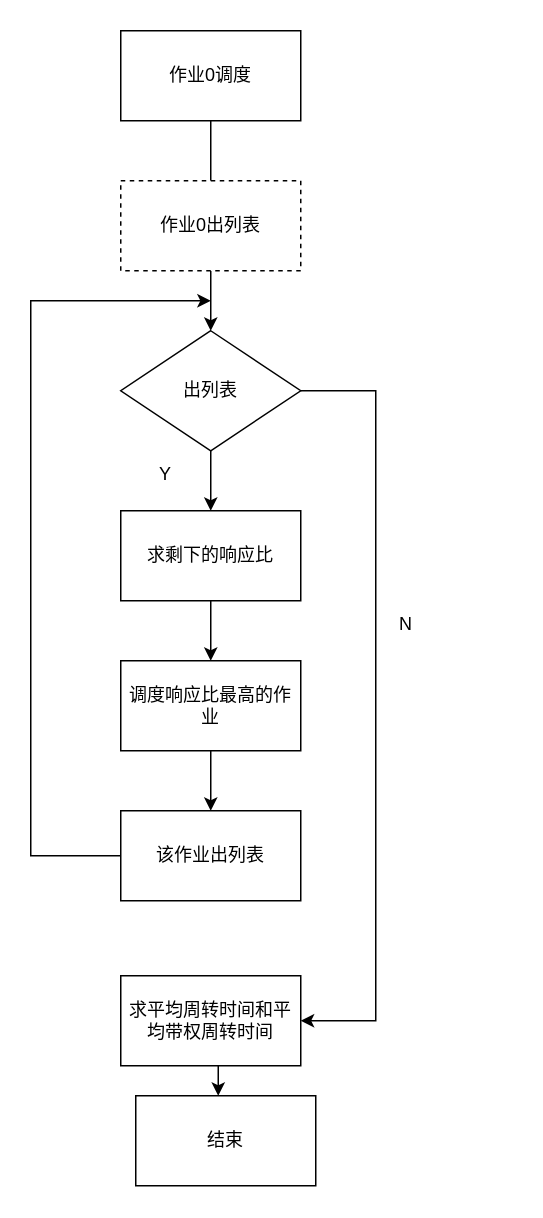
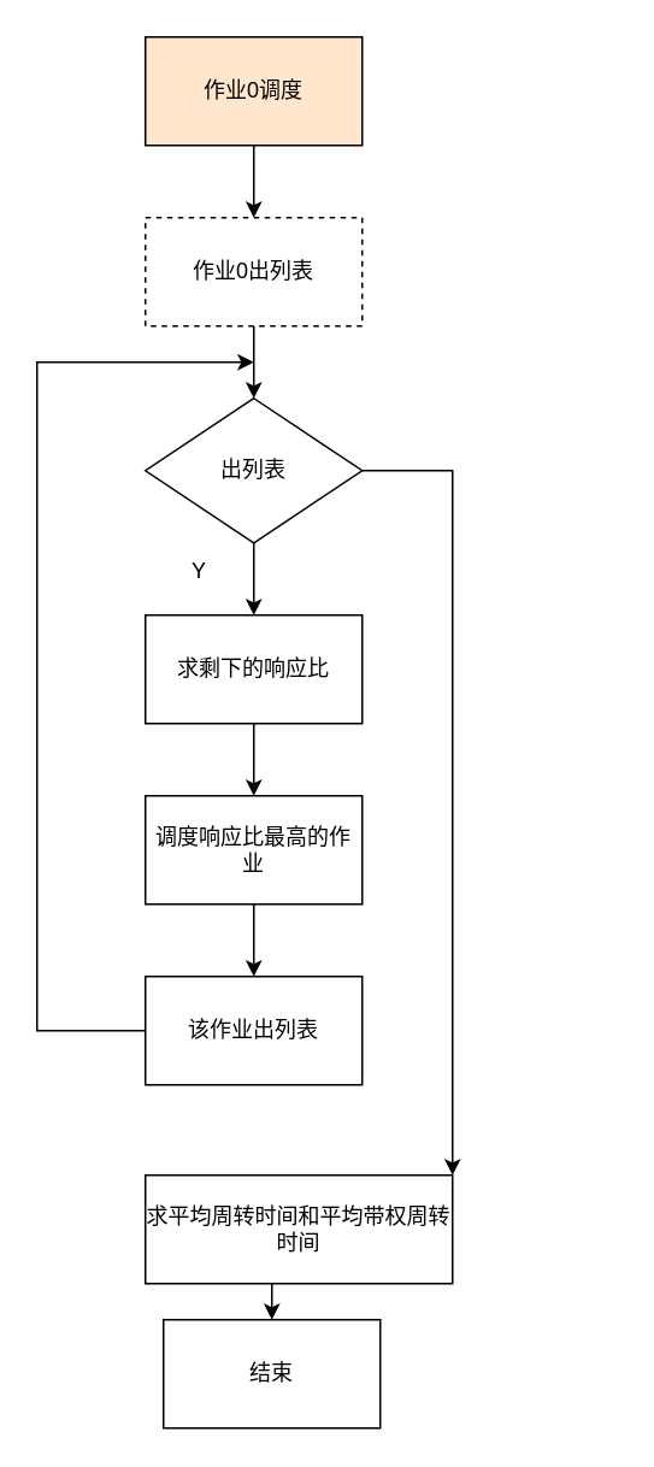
  <mxCell id="0" />
  <mxCell id="1" parent="0" />
- <mxCell id="2" style="edgeStyle=orthogonalEdgeStyle;rounded=0;orthogonalLoop=1;jettySize=auto;html=1;endArrow=none;" parent="1" source="3" target="7" edge="1"><mxGeometry relative="1" as="geometry" /></mxCell>
- <mxCell id="3" value="作业0调度" style="rounded=0;whiteSpace=wrap;html=1;" parent="1" vertex="1"><mxGeometry x="80" y="20" width="120" height="60" as="geometry" /></mxCell>
+ <mxCell id="2" style="edgeStyle=orthogonalEdgeStyle;rounded=0;orthogonalLoop=1;jettySize=auto;html=1;" parent="1" source="3" target="7" edge="1"><mxGeometry relative="1" as="geometry" /></mxCell>
+ <mxCell id="3" value="作业0调度" style="rounded=0;whiteSpace=wrap;html=1;fillColor=#ffe6cc;" parent="1" vertex="1"><mxGeometry x="80" y="20" width="120" height="60" as="geometry" /></mxCell>
  <mxCell id="4" style="edgeStyle=orthogonalEdgeStyle;rounded=0;orthogonalLoop=1;jettySize=auto;html=1;entryX=0.5;entryY=0;entryDx=0;entryDy=0;" parent="1" source="5" target="9" edge="1"><mxGeometry relative="1" as="geometry" /></mxCell>
  <mxCell id="5" value="求剩下的响应比" style="rounded=0;whiteSpace=wrap;html=1;" parent="1" vertex="1"><mxGeometry x="80" y="340" width="120" height="60" as="geometry" /></mxCell>
  <mxCell id="6" style="edgeStyle=orthogonalEdgeStyle;rounded=0;orthogonalLoop=1;jettySize=auto;html=1;entryX=0.5;entryY=0;entryDx=0;entryDy=0;" parent="1" source="7" target="12" edge="1"><mxGeometry relative="1" as="geometry" /></mxCell>
  <mxCell id="7" value="作业0出列表" style="rounded=0;whiteSpace=wrap;html=1;dashed=1;" parent="1" vertex="1"><mxGeometry x="80" y="120" width="120" height="60" as="geometry" /></mxCell>
  <mxCell id="8" style="edgeStyle=orthogonalEdgeStyle;rounded=0;orthogonalLoop=1;jettySize=auto;html=1;" parent="1" source="9" target="18" edge="1"><mxGeometry relative="1" as="geometry" /></mxCell>
  <mxCell id="9" value="调度响应比最高的作业" style="rounded=0;whiteSpace=wrap;html=1;" parent="1" vertex="1"><mxGeometry x="80" y="440" width="120" height="60" as="geometry" /></mxCell>
  <mxCell id="10" style="edgeStyle=orthogonalEdgeStyle;rounded=0;orthogonalLoop=1;jettySize=auto;html=1;" parent="1" source="12" target="5" edge="1"><mxGeometry relative="1" as="geometry" /></mxCell>
  <mxCell id="11" style="edgeStyle=orthogonalEdgeStyle;rounded=0;orthogonalLoop=1;jettySize=auto;html=1;" parent="1" source="12" target="15" edge="1"><mxGeometry relative="1" as="geometry"><Array as="points"><mxPoint x="250" y="260" /><mxPoint x="250" y="680" /></Array></mxGeometry></mxCell>
  <mxCell id="12" value="出列表" style="rhombus;whiteSpace=wrap;html=1;" parent="1" vertex="1"><mxGeometry x="80" y="220" width="120" height="80" as="geometry" /></mxCell>
  <mxCell id="13" value="Y" style="text;strokeColor=none;fillColor=none;align=left;verticalAlign=middle;spacingLeft=4;spacingRight=4;overflow=hidden;points=[[0,0.5],[1,0.5]];portConstraint=eastwest;rotatable=0;" parent="1" vertex="1"><mxGeometry x="100" y="300" width="80" height="30" as="geometry" /></mxCell>
  <mxCell id="14" style="edgeStyle=elbowEdgeStyle;rounded=0;orthogonalLoop=1;jettySize=auto;html=1;" parent="1" source="15" target="19" edge="1"><mxGeometry relative="1" as="geometry" /></mxCell>
- <mxCell id="15" value="求平均周转时间和平均带权周转时间" style="rounded=0;whiteSpace=wrap;html=1;" parent="1" vertex="1"><mxGeometry x="80" y="650" width="120" height="60" as="geometry" /></mxCell>
- <mxCell id="16" value="N" style="text;strokeColor=none;fillColor=none;align=left;verticalAlign=middle;spacingLeft=4;spacingRight=4;overflow=hidden;points=[[0,0.5],[1,0.5]];portConstraint=eastwest;rotatable=0;" parent="1" vertex="1"><mxGeometry x="260" y="400" width="80" height="30" as="geometry" /></mxCell>
+ <mxCell id="15" value="求平均周转时间和平均带权周转时间" style="rounded=0;whiteSpace=wrap;html=1;" parent="1" vertex="1"><mxGeometry x="80" y="650" width="170" height="60" as="geometry" /></mxCell>
  <mxCell id="17" style="edgeStyle=orthogonalEdgeStyle;rounded=0;orthogonalLoop=1;jettySize=auto;html=1;" parent="1" source="18" edge="1"><mxGeometry relative="1" as="geometry"><mxPoint x="140" y="200" as="targetPoint" /><Array as="points"><mxPoint x="20" y="570" /><mxPoint x="20" y="200" /><mxPoint x="140" y="200" /></Array></mxGeometry></mxCell>
  <mxCell id="18" value="该作业出列表" style="rounded=0;whiteSpace=wrap;html=1;" parent="1" vertex="1"><mxGeometry x="80" y="540" width="120" height="60" as="geometry" /></mxCell>
  <mxCell id="19" value="结束" style="rounded=0;whiteSpace=wrap;html=1;" parent="1" vertex="1"><mxGeometry x="90" y="730" width="120" height="60" as="geometry" /></mxCell>
